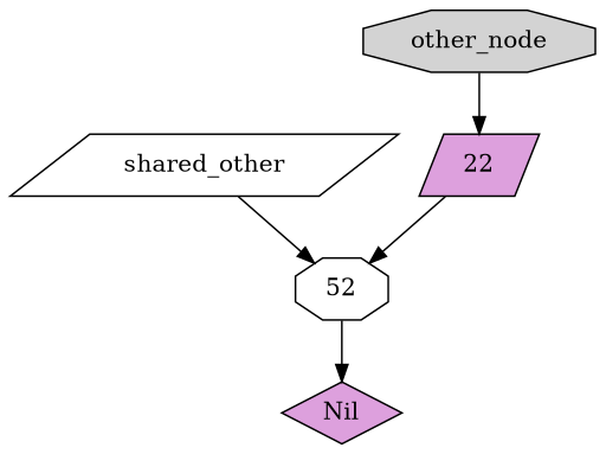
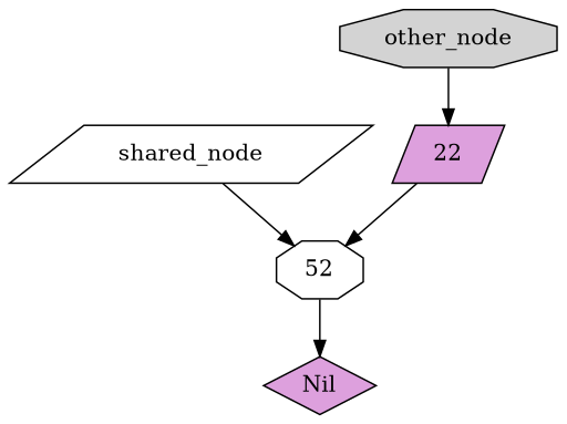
  digraph {
    node [fillcolor=white shape=octagon style=filled]
    n1 [label=52]
    Nil [fillcolor=plum shape=diamond]
-   shared_node [shape=parallelogram label=shared_other]
+   shared_node [shape=parallelogram]
    n4 [fillcolor=plum label=22 shape=parallelogram]
    other_node [fillcolor=lightgrey]
    n1 -> Nil
    shared_node -> n1
    n4 -> n1
    other_node -> n4
  }
